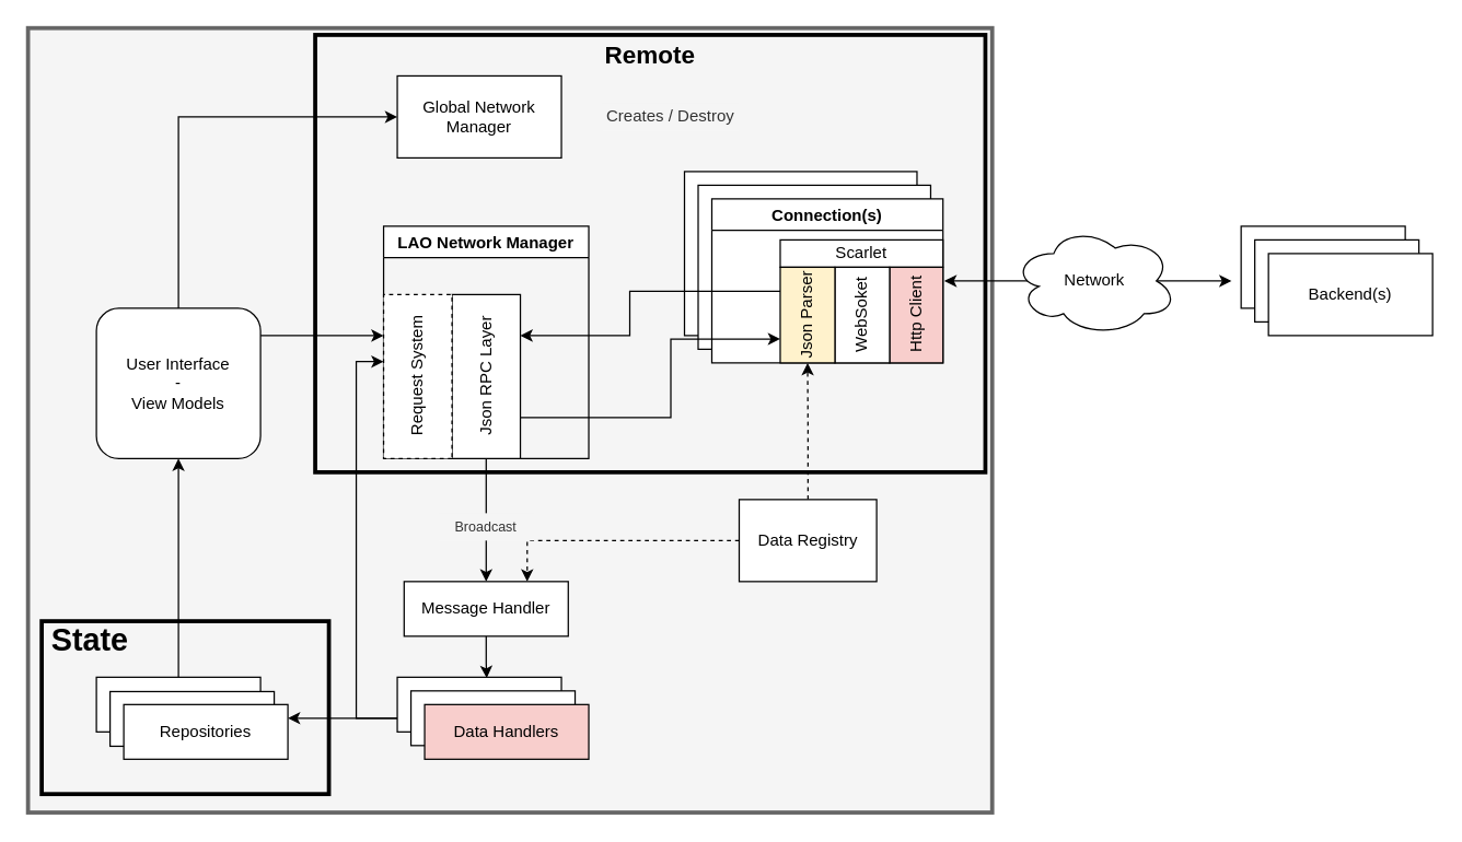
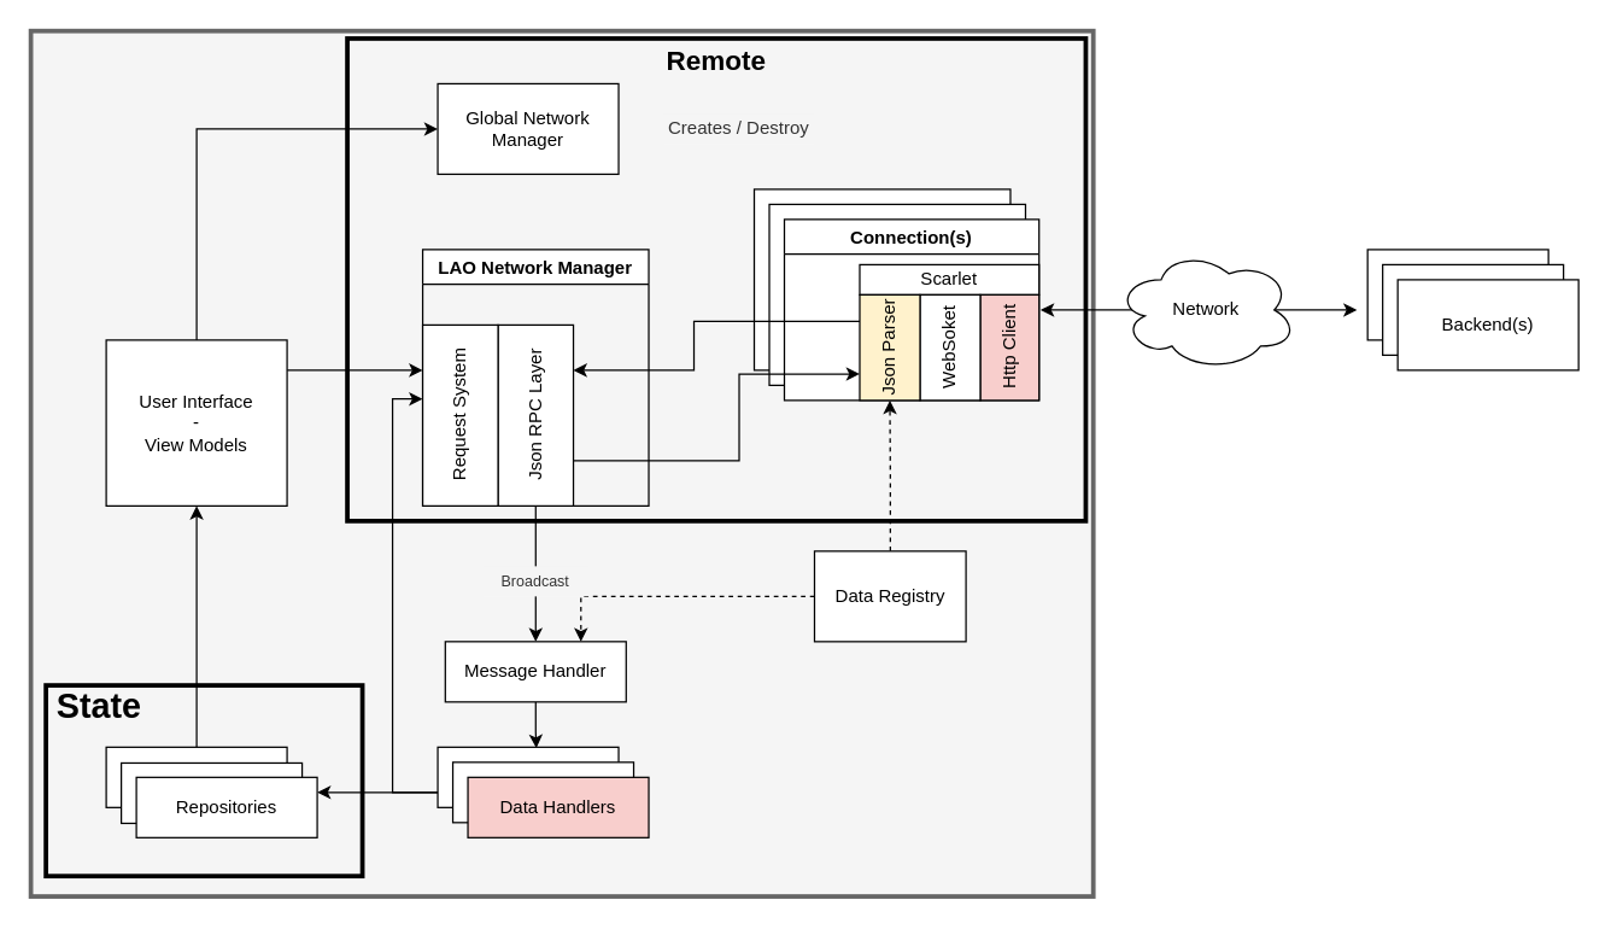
  <mxCell id="0" />
  <mxCell id="1" parent="0" />
  <mxCell id="2" value="" style="rounded=0;whiteSpace=wrap;html=1;strokeColor=#666666;strokeWidth=3;fillColor=#f5f5f5;fontColor=#333333;" parent="1" vertex="1"><mxGeometry x="20" y="20" width="705" height="574" as="geometry" /></mxCell>
  <mxCell id="3" value="" style="rounded=0;whiteSpace=wrap;html=1;" parent="1" vertex="1"><mxGeometry x="500" y="125" width="170" height="120" as="geometry" /></mxCell>
  <mxCell id="4" value="" style="rounded=0;whiteSpace=wrap;html=1;" parent="1" vertex="1"><mxGeometry x="510" y="135" width="170" height="120" as="geometry" /></mxCell>
  <mxCell id="5" value="" style="endArrow=classic;startArrow=classic;html=1;rounded=0;" parent="1" edge="1"><mxGeometry width="50" height="50" relative="1" as="geometry"><mxPoint x="900" y="205" as="sourcePoint" /><mxPoint x="690" y="205" as="targetPoint" /></mxGeometry></mxCell>
  <mxCell id="6" value="Network" style="ellipse;shape=cloud;whiteSpace=wrap;html=1;" parent="1" vertex="1"><mxGeometry x="740" y="165" width="120" height="80" as="geometry" /></mxCell>
  <mxCell id="7" value="Backend(s)" style="rounded=0;whiteSpace=wrap;html=1;" parent="1" vertex="1"><mxGeometry x="907" y="165" width="120" height="60" as="geometry" /></mxCell>
  <mxCell id="8" value="Backend(s)" style="rounded=0;whiteSpace=wrap;html=1;" parent="1" vertex="1"><mxGeometry x="917" y="175" width="120" height="60" as="geometry" /></mxCell>
  <mxCell id="9" value="Backend(s)" style="rounded=0;whiteSpace=wrap;html=1;" parent="1" vertex="1"><mxGeometry x="927" y="185" width="120" height="60" as="geometry" /></mxCell>
  <mxCell id="10" value="Global Network Manager" style="rounded=0;whiteSpace=wrap;html=1;" parent="1" vertex="1"><mxGeometry x="290" y="55" width="120" height="60" as="geometry" /></mxCell>
  <mxCell id="11" value="Creates / Destroy" style="rounded=0;whiteSpace=wrap;html=1;strokeColor=none;fillColor=#f5f5f5;fontColor=#333333;" parent="1" vertex="1"><mxGeometry x="440" y="75" width="100" height="20" as="geometry" /></mxCell>
  <mxCell id="12" value="LAO Network Manager" style="swimlane;" parent="1" vertex="1"><mxGeometry x="280" y="165" width="150" height="170" as="geometry"><mxRectangle x="130" y="310" width="130" height="23" as="alternateBounds" /></mxGeometry></mxCell>
  <mxCell id="13" value="Json&amp;nbsp;RPC Layer" style="rounded=0;html=1;direction=west;horizontal=0;" parent="12" vertex="1"><mxGeometry x="50" y="50" width="50" height="120" as="geometry" /></mxCell>
- <mxCell id="14" value="Request System" style="rounded=0;html=1;direction=west;horizontal=0;dashed=1;" parent="12" vertex="1"><mxGeometry y="50" width="50" height="120" as="geometry" /></mxCell>
+ <mxCell id="14" value="Request System" style="rounded=0;html=1;direction=west;horizontal=0;" parent="12" vertex="1"><mxGeometry y="50" width="50" height="120" as="geometry" /></mxCell>
  <mxCell id="15" value="" style="edgeStyle=orthogonalEdgeStyle;rounded=0;orthogonalLoop=1;jettySize=auto;html=1;entryX=0.545;entryY=0.015;entryDx=0;entryDy=0;entryPerimeter=0;" parent="1" source="16" target="20" edge="1"><mxGeometry relative="1" as="geometry" /></mxCell>
  <mxCell id="16" value="Message Handler" style="rounded=0;whiteSpace=wrap;html=1;" parent="1" vertex="1"><mxGeometry x="295" y="425" width="120" height="40" as="geometry" /></mxCell>
  <mxCell id="17" style="edgeStyle=orthogonalEdgeStyle;rounded=0;orthogonalLoop=1;jettySize=auto;html=1;entryX=0.5;entryY=0;entryDx=0;entryDy=0;" parent="1" source="13" target="16" edge="1"><mxGeometry relative="1" as="geometry" /></mxCell>
  <mxCell id="18" style="edgeStyle=orthogonalEdgeStyle;rounded=0;orthogonalLoop=1;jettySize=auto;html=1;exitX=0;exitY=0.75;exitDx=0;exitDy=0;entryX=1;entryY=0.25;entryDx=0;entryDy=0;" edge="1" parent="1" source="20" target="42"><mxGeometry relative="1" as="geometry" /></mxCell>
  <mxCell id="19" style="edgeStyle=orthogonalEdgeStyle;rounded=0;orthogonalLoop=1;jettySize=auto;html=1;exitX=0;exitY=0.75;exitDx=0;exitDy=0;entryX=0.102;entryY=0.747;entryDx=0;entryDy=0;entryPerimeter=0;" edge="1" parent="1" source="20" target="39"><mxGeometry relative="1" as="geometry"><Array as="points"><mxPoint x="260" y="525" /><mxPoint x="260" y="264" /></Array></mxGeometry></mxCell>
  <mxCell id="20" value="Data Handler" style="rounded=0;whiteSpace=wrap;html=1;" parent="1" vertex="1"><mxGeometry x="290" y="495" width="120" height="40" as="geometry" /></mxCell>
  <mxCell id="21" value="Data Handler" style="rounded=0;whiteSpace=wrap;html=1;" parent="1" vertex="1"><mxGeometry x="300" y="505" width="120" height="40" as="geometry" /></mxCell>
  <mxCell id="22" value="Data Handlers" style="rounded=0;whiteSpace=wrap;html=1;fillColor=#f8cecc;" parent="1" vertex="1"><mxGeometry x="310" y="515" width="120" height="40" as="geometry" /></mxCell>
  <mxCell id="23" style="edgeStyle=orthogonalEdgeStyle;rounded=0;orthogonalLoop=1;jettySize=auto;html=1;entryX=0.75;entryY=0;entryDx=0;entryDy=0;dashed=1;" parent="1" source="25" target="16" edge="1"><mxGeometry relative="1" as="geometry" /></mxCell>
  <mxCell id="24" style="edgeStyle=orthogonalEdgeStyle;rounded=0;orthogonalLoop=1;jettySize=auto;html=1;entryX=0.5;entryY=1;entryDx=0;entryDy=0;dashed=1;" parent="1" source="25" target="35" edge="1"><mxGeometry relative="1" as="geometry" /></mxCell>
  <mxCell id="25" value="Data Registry" style="rounded=0;whiteSpace=wrap;html=1;" parent="1" vertex="1"><mxGeometry x="540" y="365" width="100.5" height="60" as="geometry" /></mxCell>
  <mxCell id="26" value="&lt;font style=&quot;font-size: 10px ; line-height: 0.9&quot;&gt;Broadcast&lt;/font&gt;" style="rounded=0;whiteSpace=wrap;html=1;strokeColor=none;fillColor=#f5f5f5;fontColor=#333333;" parent="1" vertex="1"><mxGeometry x="320" y="375" width="70" height="20" as="geometry" /></mxCell>
  <mxCell id="27" style="edgeStyle=orthogonalEdgeStyle;rounded=0;orthogonalLoop=1;jettySize=auto;html=1;entryX=1;entryY=0.75;entryDx=0;entryDy=0;fontSize=10;" parent="1" source="29" target="14" edge="1"><mxGeometry relative="1" as="geometry"><Array as="points"><mxPoint x="230" y="245" /><mxPoint x="230" y="245" /></Array></mxGeometry></mxCell>
  <mxCell id="28" style="edgeStyle=orthogonalEdgeStyle;rounded=0;orthogonalLoop=1;jettySize=auto;html=1;entryX=0;entryY=0.5;entryDx=0;entryDy=0;" parent="1" source="29" target="10" edge="1"><mxGeometry relative="1" as="geometry"><Array as="points"><mxPoint x="130" y="85" /></Array></mxGeometry></mxCell>
- <mxCell id="29" value="&lt;font style=&quot;font-size: 12px&quot;&gt;User Interface&lt;br&gt;-&lt;br&gt;View Models&lt;/font&gt;" style="whiteSpace=wrap;html=1;fontSize=10;rounded=1;" parent="1" vertex="1"><mxGeometry x="70" y="225" width="120" height="110" as="geometry" /></mxCell>
+ <mxCell id="29" value="&lt;font style=&quot;font-size: 12px&quot;&gt;User Interface&lt;br&gt;-&lt;br&gt;View Models&lt;/font&gt;" style="rounded=0;whiteSpace=wrap;html=1;fontSize=10;" parent="1" vertex="1"><mxGeometry x="70" y="225" width="120" height="110" as="geometry" /></mxCell>
  <mxCell id="30" style="edgeStyle=orthogonalEdgeStyle;rounded=0;orthogonalLoop=1;jettySize=auto;html=1;entryX=0.5;entryY=1;entryDx=0;entryDy=0;fontSize=12;exitX=0.5;exitY=0;exitDx=0;exitDy=0;" parent="1" source="40" target="29" edge="1"><mxGeometry relative="1" as="geometry"><mxPoint x="150" y="477.5" as="sourcePoint" /><Array as="points"><mxPoint x="130" y="495" /></Array></mxGeometry></mxCell>
  <mxCell id="31" value="Connection(s)" style="swimlane;swimlaneFillColor=default;" parent="1" vertex="1"><mxGeometry x="520" y="145" width="169" height="120" as="geometry" /></mxCell>
  <mxCell id="32" value="Scarlet" style="whiteSpace=wrap;html=1;" parent="31" vertex="1"><mxGeometry x="50" y="30" width="119" height="20" as="geometry" /></mxCell>
  <mxCell id="33" value="Http Client" style="rounded=0;whiteSpace=wrap;html=1;horizontal=0;fillColor=#f8cecc;" parent="31" vertex="1"><mxGeometry x="130" y="50" width="39" height="70" as="geometry" /></mxCell>
  <mxCell id="34" value="WebSoket" style="rounded=0;whiteSpace=wrap;html=1;horizontal=0;" parent="31" vertex="1"><mxGeometry x="90" y="50" width="40" height="70" as="geometry" /></mxCell>
  <mxCell id="35" value="Json Parser" style="rounded=0;whiteSpace=wrap;html=1;horizontal=0;fillColor=#fff2cc;" parent="31" vertex="1"><mxGeometry x="50" y="50" width="40" height="70" as="geometry" /></mxCell>
  <mxCell id="36" style="edgeStyle=orthogonalEdgeStyle;rounded=0;orthogonalLoop=1;jettySize=auto;html=1;exitX=0;exitY=0.25;exitDx=0;exitDy=0;entryX=0;entryY=0.75;entryDx=0;entryDy=0;" parent="1" source="35" target="13" edge="1"><mxGeometry relative="1" as="geometry"><Array as="points"><mxPoint x="460" y="213" /><mxPoint x="460" y="245" /></Array></mxGeometry></mxCell>
  <mxCell id="37" style="edgeStyle=orthogonalEdgeStyle;rounded=0;orthogonalLoop=1;jettySize=auto;html=1;exitX=0;exitY=0.25;exitDx=0;exitDy=0;entryX=0;entryY=0.75;entryDx=0;entryDy=0;" parent="1" source="13" target="35" edge="1"><mxGeometry relative="1" as="geometry"><Array as="points"><mxPoint x="490" y="305" /><mxPoint x="490" y="248" /></Array></mxGeometry></mxCell>
  <mxCell id="38" value="&lt;h2&gt;Remote&lt;/h2&gt;" style="text;html=1;strokeColor=none;fillColor=none;align=center;verticalAlign=middle;whiteSpace=wrap;rounded=0;" parent="1" vertex="1"><mxGeometry x="445" y="25" width="60" height="30" as="geometry" /></mxCell>
  <mxCell id="39" value="" style="rounded=0;whiteSpace=wrap;html=1;fillColor=none;strokeColor=default;strokeWidth=3;" parent="1" vertex="1"><mxGeometry x="230" y="25" width="490" height="320" as="geometry" /></mxCell>
  <mxCell id="40" value="" style="rounded=0;whiteSpace=wrap;html=1;" vertex="1" parent="1"><mxGeometry x="70" y="495" width="120" height="40" as="geometry" /></mxCell>
  <mxCell id="41" value="" style="rounded=0;whiteSpace=wrap;html=1;" vertex="1" parent="1"><mxGeometry x="80" y="505.5" width="120" height="40" as="geometry" /></mxCell>
  <mxCell id="42" value="Repositories" style="rounded=0;whiteSpace=wrap;html=1;" vertex="1" parent="1"><mxGeometry y="515" width="120" height="40" as="geometry" x="90" /></mxCell>
  <mxCell id="43" value="" style="rounded=0;whiteSpace=wrap;html=1;fillColor=none;strokeColor=default;strokeWidth=3;" vertex="1" parent="1"><mxGeometry x="30" y="454" width="210" height="126.5" as="geometry" /></mxCell>
  <mxCell id="44" value="State" style="text;strokeColor=none;fillColor=none;html=1;fontSize=23;fontStyle=1;verticalAlign=middle;align=center;" vertex="1" parent="1"><mxGeometry x="30" y="454" width="70" height="27" as="geometry" /></mxCell>
